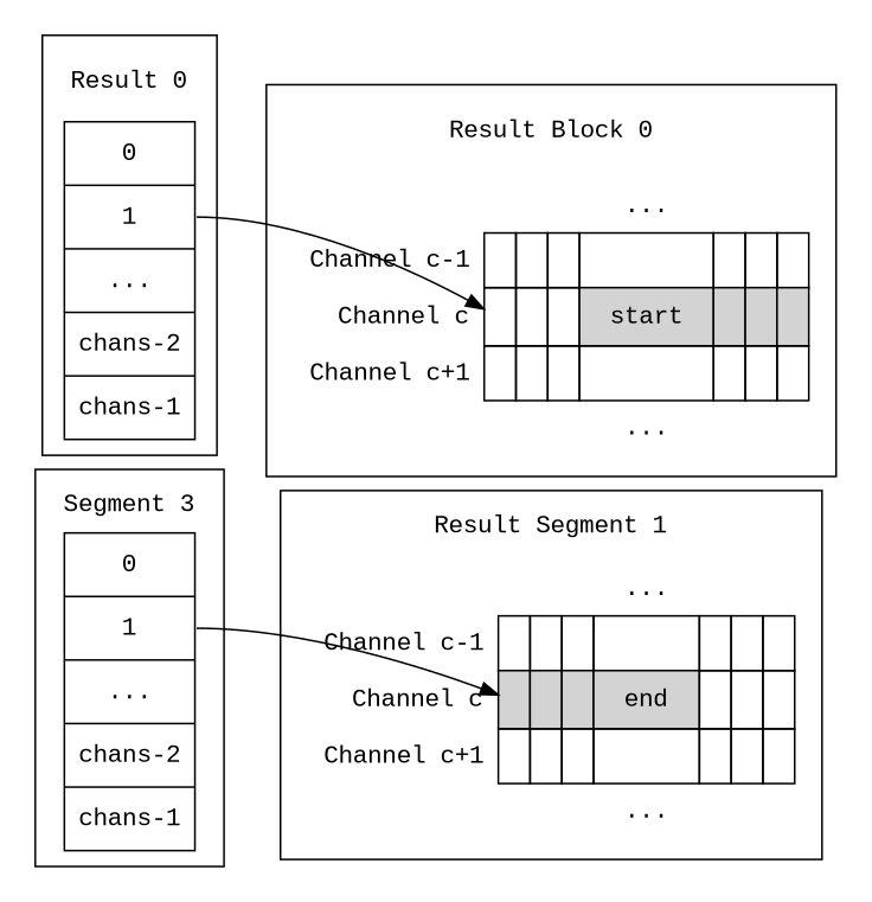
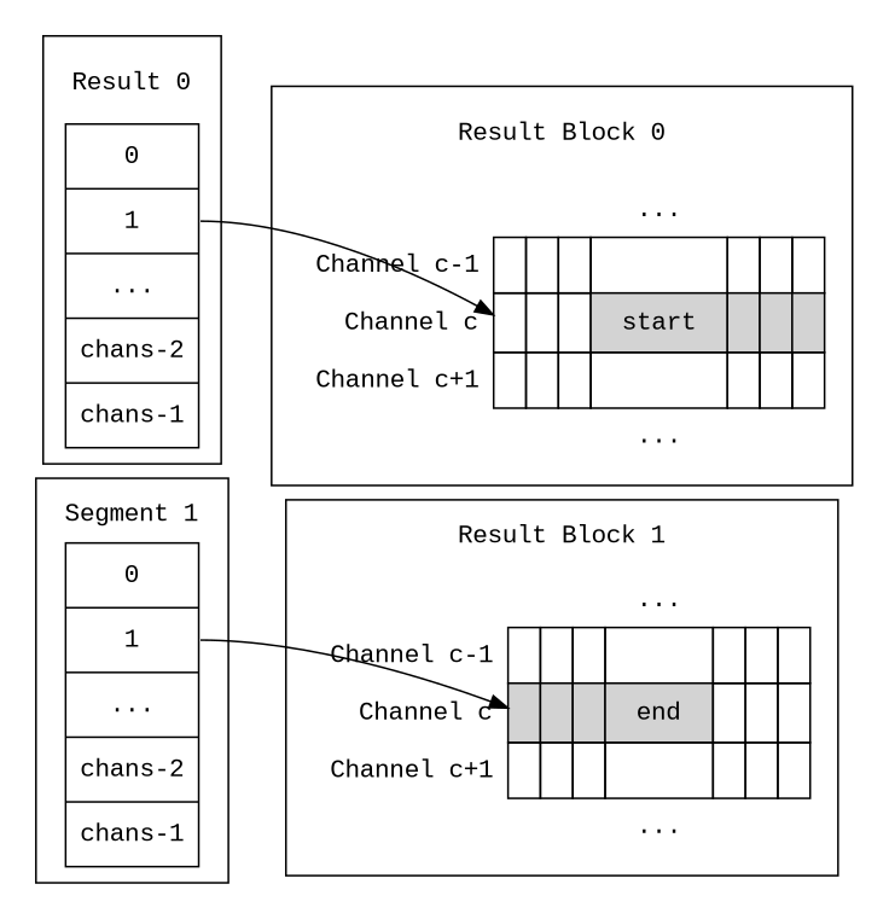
  digraph {
    fontname="Liberation Mono"
    nodesep=.05
    rankdir=LR
    node [fontname="Liberation Mono" shape=plaintext]
    edge [fontname="Liberation Mono" headport=r0ch1 tailport=c1]
    n1 [label="Result 0"]
    n2 [height=2.5 label="<c0> 0 |<c1> 1 |<c2> ... |<c3> chans-2 |<c4> chans-1 " shape=record]
-   "Segment 1" [height=0.2 width=1 label="Segment 3"]
+   "Segment 1" [height=0.2 width=1]
    n4 [height=2.5 label="<c0> 0 |<c1> 1 |<c2> ... |<c3> chans-2 |<c4> chans-1" shape=record width=1]
    "Result Block 0"
    n6 [label=<             <table border="0" cellborder="1" cellspacing="0" cellpadding="8">             <tr>                 <td border="0"></td>                 <td colspan="7" border="0">...</td>             </tr>             <tr>                 <td border="0" align="right">Channel c-1</td>                 <td></td>                 <td></td>                 <td></td>                 <td></td>                 <td></td>                 <td></td>                 <td></td>             </tr>             <tr>                 <td border="0" align="right">Channel c</td>                 <td port="r0ch1"></td>                 <td></td>                 <td></td>                 <td port="start" bgcolor="lightgrey"> start </td>                 <td bgcolor="lightgrey"></td>                 <td bgcolor="lightgrey"></td>                 <td port="last" bgcolor="lightgrey"></td>             </tr>             <tr>                 <td border="0" align="right">Channel c+1</td>                 <td></td>                 <td></td>                 <td></td>                 <td></td>                 <td></td>                 <td></td>                 <td></td>             </tr>             <tr>                 <td border="0"></td>                 <td colspan="7" border="0">...</td>             </tr>             </table>             >]
-   "Result Block 1" [height=0.2 label="Result Segment 1"]
+   "Result Block 1" [height=0.2]
    n8 [height=0.2 label=<             <table border="0" cellborder="1" cellspacing="0" cellpadding="8">             <tr>                 <td border="0"></td>                 <td colspan="7" border="0">...</td>             </tr>             <tr>                 <td border="0" align="right">Channel c-1</td>                 <td></td>                 <td></td>                 <td></td>                 <td></td>                 <td></td>                 <td></td>                 <td></td>             </tr>             <tr>                 <td border="0" align="right">Channel c</td>                 <td port="r1ch1" bgcolor="lightgrey"></td>                 <td bgcolor="lightgrey"></td>                 <td bgcolor="lightgrey"></td>                 <td port="end" bgcolor="lightgrey"> end </td>                 <td></td>                 <td></td>                 <td port="last"></td>             </tr>             <tr>                 <td border="0" align="right">Channel c+1</td>                 <td></td>                 <td></td>                 <td></td>                 <td></td>                 <td></td>                 <td></td>                 <td></td>             </tr>             <tr>                 <td border="0"></td>                 <td colspan="7" border="0">...</td>             </tr>             </table>             >]
    subgraph cluster_1 {
      style=invis
      subgraph cluster_2 {
        style=solid
        n1
        n2
      }
      subgraph cluster_3 {
        style=solid
        "Segment 1"
        n4
      }
    }
    subgraph cluster_4 {
      rank=same
      style=invis
      subgraph cluster_5 {
        rank=same
        style=solid
        "Result Block 0"
        n6
      }
      subgraph cluster_6 {
        rank=max
        style=solid
        "Result Block 1"
        n8
      }
    }
    n2 -> n6
    n2 -> n6 [style=invis tailport=c4]
    n4 -> n8 [headport=r1ch1]
    n4 -> n8 [headport=r1ch1 style=invis tailport=c4]
  }
